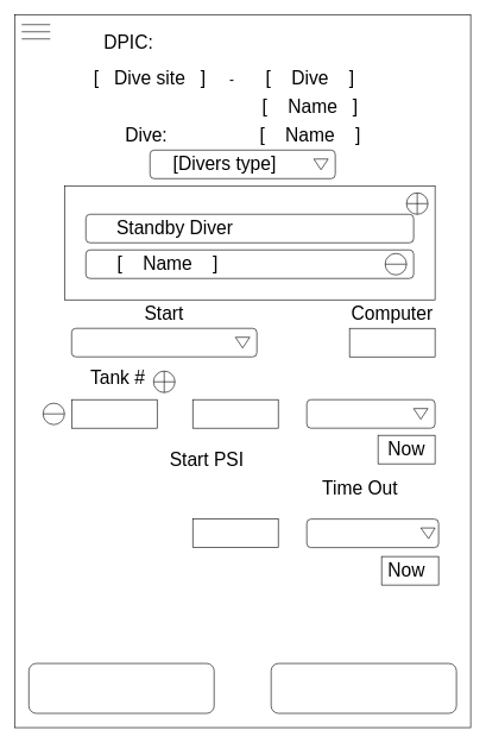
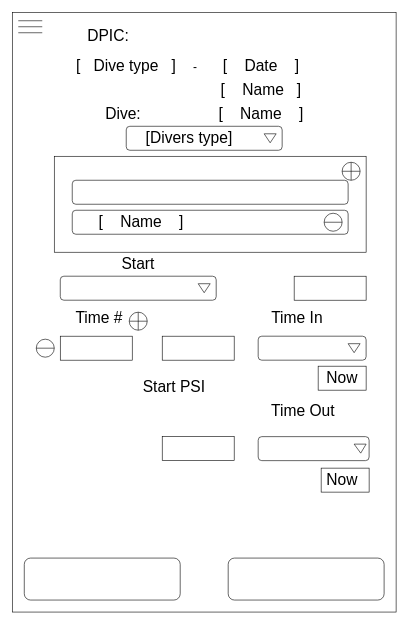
  <mxCell id="0" />
  <mxCell id="1" parent="0" />
  <mxCell id="2" value="" style="rounded=0;whiteSpace=wrap;html=1;" vertex="1" parent="1"><mxGeometry x="20" y="20" width="640" height="1000" as="geometry" /></mxCell>
  <mxCell id="3" value="" style="line;strokeWidth=1;fillColor=none;align=left;verticalAlign=middle;spacingTop=-1;spacingLeft=3;spacingRight=3;rotatable=0;labelPosition=right;points=[];portConstraint=eastwest;" vertex="1" parent="1"><mxGeometry x="30" y="30" width="40" height="8" as="geometry" /></mxCell>
  <mxCell id="4" value="" style="line;strokeWidth=1;fillColor=none;align=left;verticalAlign=middle;spacingTop=-1;spacingLeft=3;spacingRight=3;rotatable=0;labelPosition=right;points=[];portConstraint=eastwest;" vertex="1" parent="1"><mxGeometry x="30" y="40" width="40" height="8" as="geometry" /></mxCell>
  <mxCell id="5" value="" style="line;strokeWidth=1;fillColor=none;align=left;verticalAlign=middle;spacingTop=-1;spacingLeft=3;spacingRight=3;rotatable=0;labelPosition=right;points=[];portConstraint=eastwest;" vertex="1" parent="1"><mxGeometry x="30" y="50" width="40" height="8" as="geometry" /></mxCell>
- <mxCell id="6" value="&lt;font style=&quot;font-size: 26px&quot;&gt;[&amp;nbsp; &amp;nbsp;Dive site&amp;nbsp; &amp;nbsp;]&lt;/font&gt;" style="text;html=1;strokeColor=none;fillColor=none;align=center;verticalAlign=middle;whiteSpace=wrap;rounded=0;fontSize=20;" vertex="1" parent="1"><mxGeometry x="110" y="90" width="200" height="40" as="geometry" /></mxCell>
- <mxCell id="7" value="&lt;font style=&quot;font-size: 26px&quot;&gt;[&amp;nbsp; &amp;nbsp; Dive&amp;nbsp; &amp;nbsp; ]&lt;/font&gt;" style="text;html=1;strokeColor=none;fillColor=none;align=center;verticalAlign=middle;whiteSpace=wrap;rounded=0;fontSize=20;" vertex="1" parent="1"><mxGeometry x="330" y="90" width="210" height="40" as="geometry" /></mxCell>
+ <mxCell id="6" value="&lt;font style=&quot;font-size: 26px&quot;&gt;[&amp;nbsp; &amp;nbsp;Dive type&amp;nbsp; &amp;nbsp;]&lt;/font&gt;" style="text;html=1;strokeColor=none;fillColor=none;align=center;verticalAlign=middle;whiteSpace=wrap;rounded=0;fontSize=20;" vertex="1" parent="1"><mxGeometry x="110" y="90" width="200" height="40" as="geometry" /></mxCell>
+ <mxCell id="7" value="&lt;font style=&quot;font-size: 26px&quot;&gt;[&amp;nbsp; &amp;nbsp; Date&amp;nbsp; &amp;nbsp; ]&lt;/font&gt;" style="text;html=1;strokeColor=none;fillColor=none;align=center;verticalAlign=middle;whiteSpace=wrap;rounded=0;fontSize=20;" vertex="1" parent="1"><mxGeometry x="330" y="90" width="210" height="40" as="geometry" /></mxCell>
  <mxCell id="8" value="&lt;font style=&quot;font-size: 26px&quot;&gt;DPIC:&lt;/font&gt;" style="text;html=1;strokeColor=none;fillColor=none;align=center;verticalAlign=middle;whiteSpace=wrap;rounded=0;fontSize=20;" vertex="1" parent="1"><mxGeometry x="115" y="40" width="130" height="40" as="geometry" /></mxCell>
  <mxCell id="9" value="&lt;font style=&quot;font-size: 26px&quot;&gt;[&amp;nbsp; &amp;nbsp; Name&amp;nbsp; &amp;nbsp;]&lt;/font&gt;" style="text;html=1;strokeColor=none;fillColor=none;align=center;verticalAlign=middle;whiteSpace=wrap;rounded=0;fontSize=20;" vertex="1" parent="1"><mxGeometry x="330" y="130" width="210" height="40" as="geometry" /></mxCell>
  <mxCell id="10" value="&lt;font style=&quot;font-size: 26px&quot;&gt;Dive:&lt;/font&gt;" style="text;html=1;strokeColor=none;fillColor=none;align=center;verticalAlign=middle;whiteSpace=wrap;rounded=0;fontSize=20;" vertex="1" parent="1"><mxGeometry x="140" y="170" width="130" height="40" as="geometry" /></mxCell>
  <mxCell id="11" value="&lt;font style=&quot;font-size: 26px&quot;&gt;[&amp;nbsp; &amp;nbsp; Name&amp;nbsp; &amp;nbsp; ]&lt;/font&gt;" style="text;html=1;strokeColor=none;fillColor=none;align=center;verticalAlign=middle;whiteSpace=wrap;rounded=0;fontSize=20;" vertex="1" parent="1"><mxGeometry x="330" y="170" width="210" height="40" as="geometry" /></mxCell>
  <mxCell id="12" value="" style="rounded=1;whiteSpace=wrap;html=1;fontSize=20;" vertex="1" parent="1"><mxGeometry x="210" y="210" width="260" height="40" as="geometry" /></mxCell>
  <mxCell id="13" value="" style="rounded=0;whiteSpace=wrap;html=1;fontSize=20;" vertex="1" parent="1"><mxGeometry x="90" y="260" width="520" height="160" as="geometry" /></mxCell>
  <mxCell id="14" value="" style="rounded=1;whiteSpace=wrap;html=1;fontSize=20;" vertex="1" parent="1"><mxGeometry x="120" y="300" width="460" height="40" as="geometry" /></mxCell>
  <mxCell id="15" value="" style="rounded=1;whiteSpace=wrap;html=1;fontSize=20;" vertex="1" parent="1"><mxGeometry x="120" y="350" width="460" height="40" as="geometry" /></mxCell>
  <mxCell id="16" value="" style="rounded=1;whiteSpace=wrap;html=1;fontSize=20;" vertex="1" parent="1"><mxGeometry x="100" y="460" width="260" height="40" as="geometry" /></mxCell>
  <mxCell id="17" value="" style="rounded=0;whiteSpace=wrap;html=1;fontSize=20;" vertex="1" parent="1"><mxGeometry x="490" y="460" width="120" height="40" as="geometry" /></mxCell>
  <mxCell id="18" value="" style="rounded=0;whiteSpace=wrap;html=1;fontSize=20;" vertex="1" parent="1"><mxGeometry x="100" y="560" width="120" height="40" as="geometry" /></mxCell>
  <mxCell id="19" value="" style="rounded=0;whiteSpace=wrap;html=1;fontSize=20;" vertex="1" parent="1"><mxGeometry x="270" y="560" width="120" height="40" as="geometry" /></mxCell>
  <mxCell id="20" value="" style="rounded=0;whiteSpace=wrap;html=1;fontSize=20;" vertex="1" parent="1"><mxGeometry x="270" y="727.5" width="120" height="40" as="geometry" /></mxCell>
  <mxCell id="21" value="" style="rounded=1;whiteSpace=wrap;html=1;fontSize=20;" vertex="1" parent="1"><mxGeometry x="430" y="560" width="180" height="40" as="geometry" /></mxCell>
  <mxCell id="22" value="" style="rounded=1;whiteSpace=wrap;html=1;fontSize=20;" vertex="1" parent="1"><mxGeometry x="430" y="727.5" width="185" height="40" as="geometry" /></mxCell>
  <mxCell id="23" value="" style="rounded=0;whiteSpace=wrap;html=1;fontSize=20;" vertex="1" parent="1"><mxGeometry x="530" y="610" width="80" height="40" as="geometry" /></mxCell>
  <mxCell id="24" value="" style="rounded=0;whiteSpace=wrap;html=1;fontSize=20;" vertex="1" parent="1"><mxGeometry x="535" y="780" width="80" height="40" as="geometry" /></mxCell>
  <mxCell id="25" value="" style="rounded=1;whiteSpace=wrap;html=1;fontSize=20;" vertex="1" parent="1"><mxGeometry x="40" y="930" width="260" height="70" as="geometry" /></mxCell>
  <mxCell id="26" value="" style="rounded=1;whiteSpace=wrap;html=1;fontSize=20;" vertex="1" parent="1"><mxGeometry x="380" y="930" width="260" height="70" as="geometry" /></mxCell>
  <mxCell id="27" value="" style="verticalLabelPosition=bottom;verticalAlign=top;html=1;shape=mxgraph.basic.acute_triangle;dx=0.5;fontSize=20;rotation=-180;" vertex="1" parent="1"><mxGeometry x="440" y="222.5" width="20" height="15" as="geometry" /></mxCell>
  <mxCell id="28" value="" style="verticalLabelPosition=bottom;verticalAlign=top;html=1;shape=mxgraph.basic.acute_triangle;dx=0.5;fontSize=20;rotation=-180;" vertex="1" parent="1"><mxGeometry x="330" y="472.5" width="20" height="15" as="geometry" /></mxCell>
  <mxCell id="29" value="" style="verticalLabelPosition=bottom;verticalAlign=top;html=1;shape=mxgraph.basic.acute_triangle;dx=0.5;fontSize=20;rotation=-180;" vertex="1" parent="1"><mxGeometry x="580" y="572.5" width="20" height="15" as="geometry" /></mxCell>
  <mxCell id="30" value="" style="verticalLabelPosition=bottom;verticalAlign=top;html=1;shape=mxgraph.basic.acute_triangle;dx=0.45;fontSize=20;rotation=-180;" vertex="1" parent="1"><mxGeometry x="590" y="740" width="20" height="15" as="geometry" /></mxCell>
  <mxCell id="31" value="" style="shape=orEllipse;perimeter=ellipsePerimeter;whiteSpace=wrap;html=1;backgroundOutline=1;fontSize=20;" vertex="1" parent="1"><mxGeometry x="570" y="270" width="30" height="30" as="geometry" /></mxCell>
  <mxCell id="32" value="" style="shape=lineEllipse;perimeter=ellipsePerimeter;whiteSpace=wrap;html=1;backgroundOutline=1;fontSize=20;" vertex="1" parent="1"><mxGeometry x="540" y="355" width="30" height="30" as="geometry" /></mxCell>
- <mxCell id="33" value="&lt;font style=&quot;font-size: 26px&quot;&gt;Standby Diver&lt;/font&gt;" style="text;html=1;strokeColor=none;fillColor=none;align=center;verticalAlign=middle;whiteSpace=wrap;rounded=0;fontSize=20;" vertex="1" parent="1"><mxGeometry x="120" y="300" width="250" height="40" as="geometry" /></mxCell>
  <mxCell id="34" value="&lt;font style=&quot;font-size: 26px&quot;&gt;[&amp;nbsp; &amp;nbsp; Name&amp;nbsp; &amp;nbsp; ]&lt;/font&gt;" style="text;html=1;strokeColor=none;fillColor=none;align=center;verticalAlign=middle;whiteSpace=wrap;rounded=0;fontSize=20;" vertex="1" parent="1"><mxGeometry x="110" y="350" width="250" height="40" as="geometry" /></mxCell>
  <mxCell id="35" value="&lt;font style=&quot;font-size: 26px&quot;&gt;[Divers type]&lt;/font&gt;" style="text;html=1;strokeColor=none;fillColor=none;align=center;verticalAlign=middle;whiteSpace=wrap;rounded=0;fontSize=20;" vertex="1" parent="1"><mxGeometry x="190" y="210" width="250" height="40" as="geometry" /></mxCell>
  <mxCell id="36" value="&lt;font style=&quot;font-size: 26px&quot;&gt;Start&lt;/font&gt;" style="text;html=1;strokeColor=none;fillColor=none;align=center;verticalAlign=middle;whiteSpace=wrap;rounded=0;fontSize=20;" vertex="1" parent="1"><mxGeometry x="140" y="420" width="180" height="40" as="geometry" /></mxCell>
- <mxCell id="37" value="&lt;font style=&quot;font-size: 26px&quot;&gt;Computer&lt;/font&gt;" style="text;html=1;strokeColor=none;fillColor=none;align=center;verticalAlign=middle;whiteSpace=wrap;rounded=0;fontSize=20;" vertex="1" parent="1"><mxGeometry x="490" y="420" width="120" height="40" as="geometry" /></mxCell>
- <mxCell id="38" value="&lt;font style=&quot;font-size: 26px&quot;&gt;Tank #&lt;/font&gt;" style="text;html=1;strokeColor=none;fillColor=none;align=center;verticalAlign=middle;whiteSpace=wrap;rounded=0;fontSize=20;" vertex="1" parent="1"><mxGeometry x="100" y="510" width="130" height="40" as="geometry" /></mxCell>
+ <mxCell id="38" value="&lt;font style=&quot;font-size: 26px&quot;&gt;Time #&lt;/font&gt;" style="text;html=1;strokeColor=none;fillColor=none;align=center;verticalAlign=middle;whiteSpace=wrap;rounded=0;fontSize=20;" vertex="1" parent="1"><mxGeometry x="100" y="510" width="130" height="40" as="geometry" /></mxCell>
  <mxCell id="39" value="" style="shape=orEllipse;perimeter=ellipsePerimeter;whiteSpace=wrap;html=1;backgroundOutline=1;fontSize=20;" vertex="1" parent="1"><mxGeometry x="215" y="520" width="30" height="30" as="geometry" /></mxCell>
  <mxCell id="40" value="" style="shape=lineEllipse;perimeter=ellipsePerimeter;whiteSpace=wrap;html=1;backgroundOutline=1;fontSize=20;" vertex="1" parent="1"><mxGeometry x="60" y="565" width="30" height="30" as="geometry" /></mxCell>
  <mxCell id="41" value="&lt;font style=&quot;font-size: 26px&quot;&gt;Start PSI&lt;/font&gt;" style="text;html=1;strokeColor=none;fillColor=none;align=center;verticalAlign=middle;whiteSpace=wrap;rounded=0;fontSize=20;" vertex="1" parent="1"><mxGeometry x="225" y="625" width="130" height="40" as="geometry" /></mxCell>
  <mxCell id="42" value="&lt;font style=&quot;font-size: 26px&quot;&gt;Now&lt;/font&gt;" style="text;html=1;strokeColor=none;fillColor=none;align=center;verticalAlign=middle;whiteSpace=wrap;rounded=0;fontSize=20;" vertex="1" parent="1"><mxGeometry x="505" y="610" width="130" height="40" as="geometry" /></mxCell>
  <mxCell id="43" value="&lt;font style=&quot;font-size: 26px&quot;&gt;Now&lt;/font&gt;" style="text;html=1;strokeColor=none;fillColor=none;align=center;verticalAlign=middle;whiteSpace=wrap;rounded=0;fontSize=20;" vertex="1" parent="1"><mxGeometry x="505" y="780" width="130" height="40" as="geometry" /></mxCell>
+ <mxCell id="44" value="&lt;font style=&quot;font-size: 26px&quot;&gt;Time In&lt;/font&gt;" style="text;html=1;strokeColor=none;fillColor=none;align=center;verticalAlign=middle;whiteSpace=wrap;rounded=0;fontSize=20;" vertex="1" parent="1"><mxGeometry x="430" y="510" width="130" height="40" as="geometry" /></mxCell>
  <mxCell id="45" value="&lt;font style=&quot;font-size: 26px&quot;&gt;Time Out&lt;/font&gt;" style="text;html=1;strokeColor=none;fillColor=none;align=center;verticalAlign=middle;whiteSpace=wrap;rounded=0;fontSize=20;" vertex="1" parent="1"><mxGeometry x="440" y="665" width="130" height="40" as="geometry" /></mxCell>
  <mxCell id="46" value="-" style="text;html=1;strokeColor=none;fillColor=none;align=center;verticalAlign=middle;whiteSpace=wrap;rounded=0;fontSize=20;" vertex="1" parent="1"><mxGeometry x="280" y="90" width="90" height="40" as="geometry" /></mxCell>
